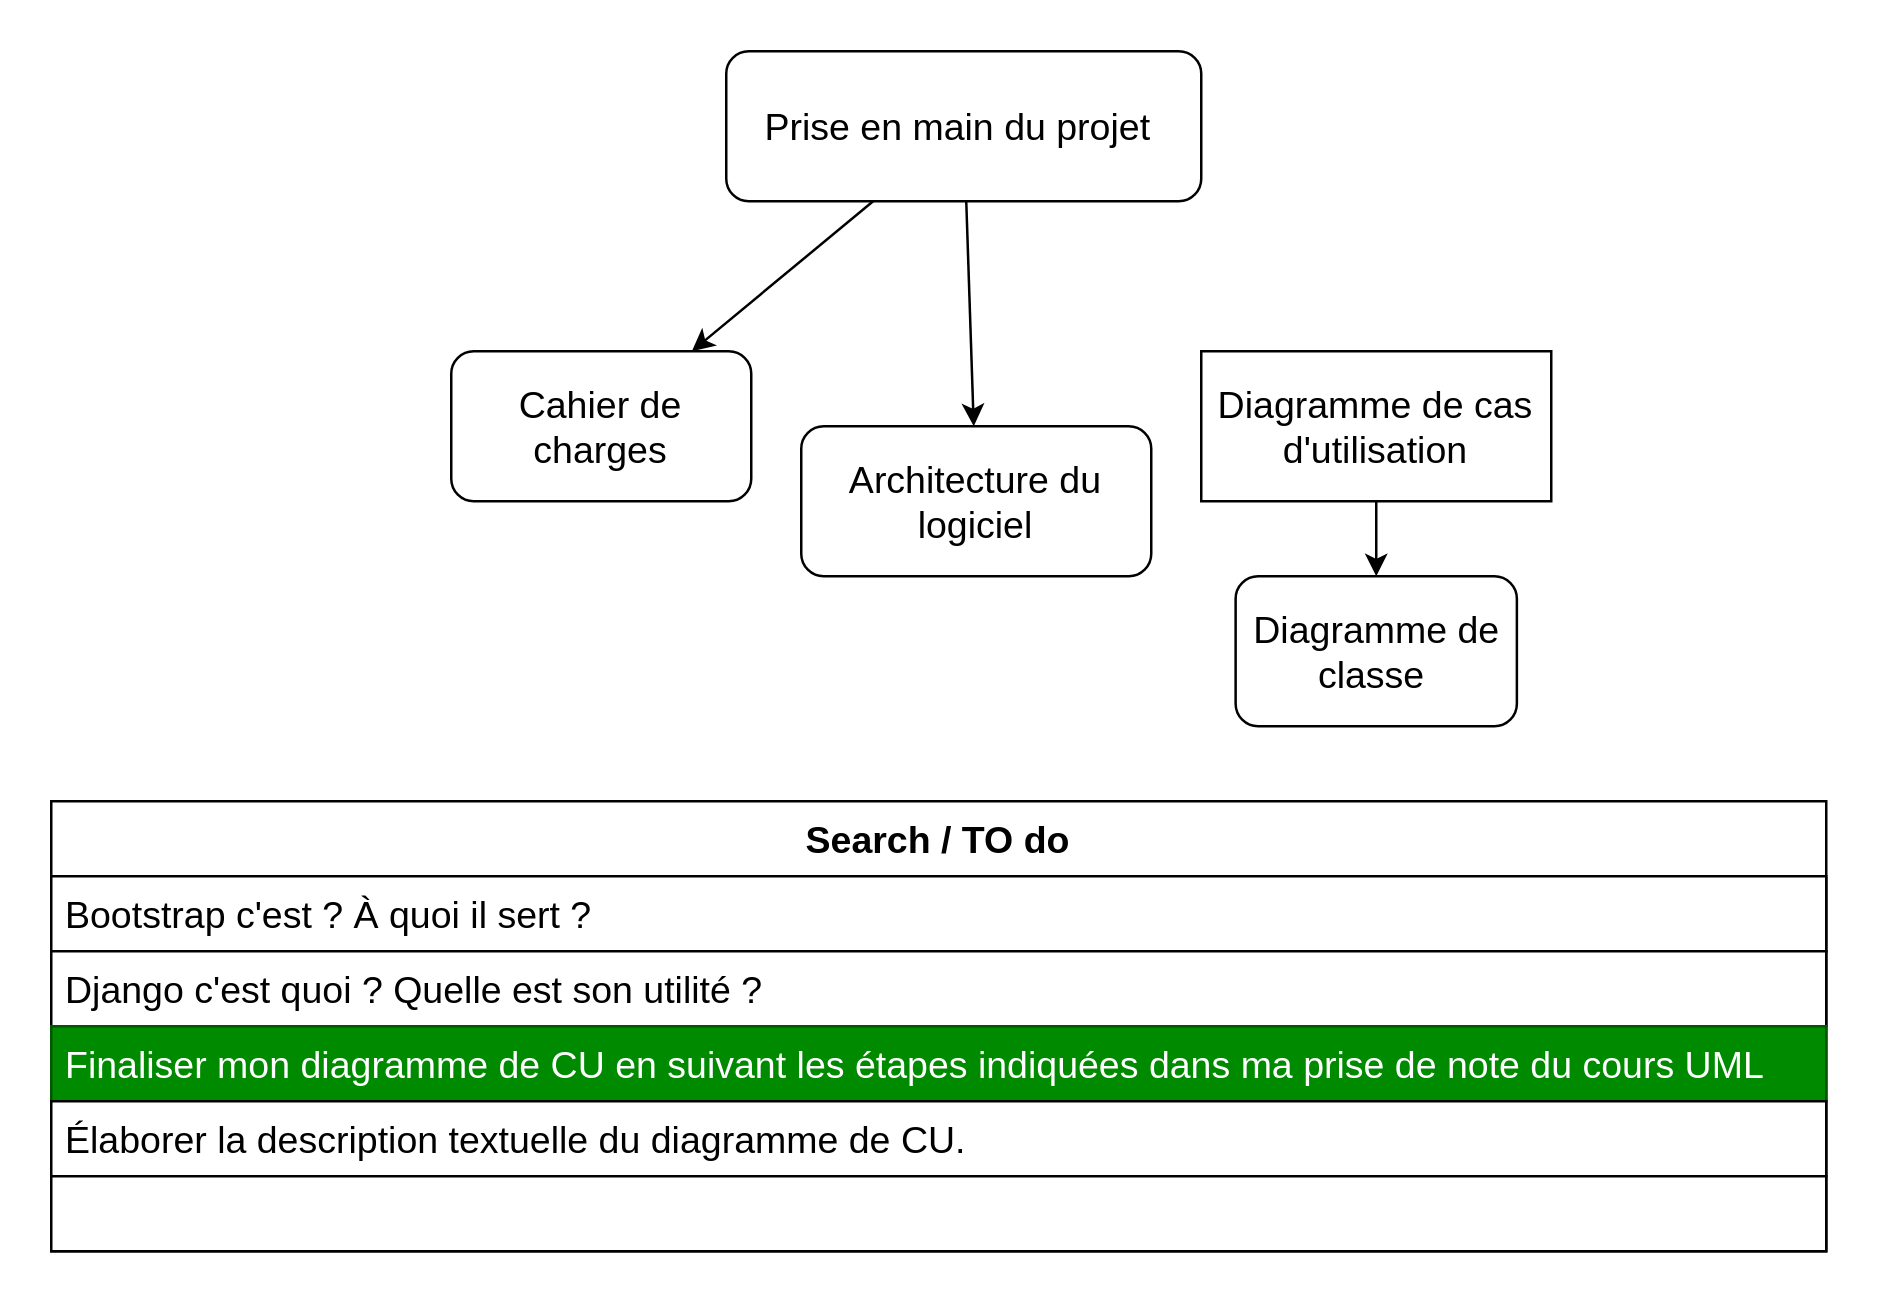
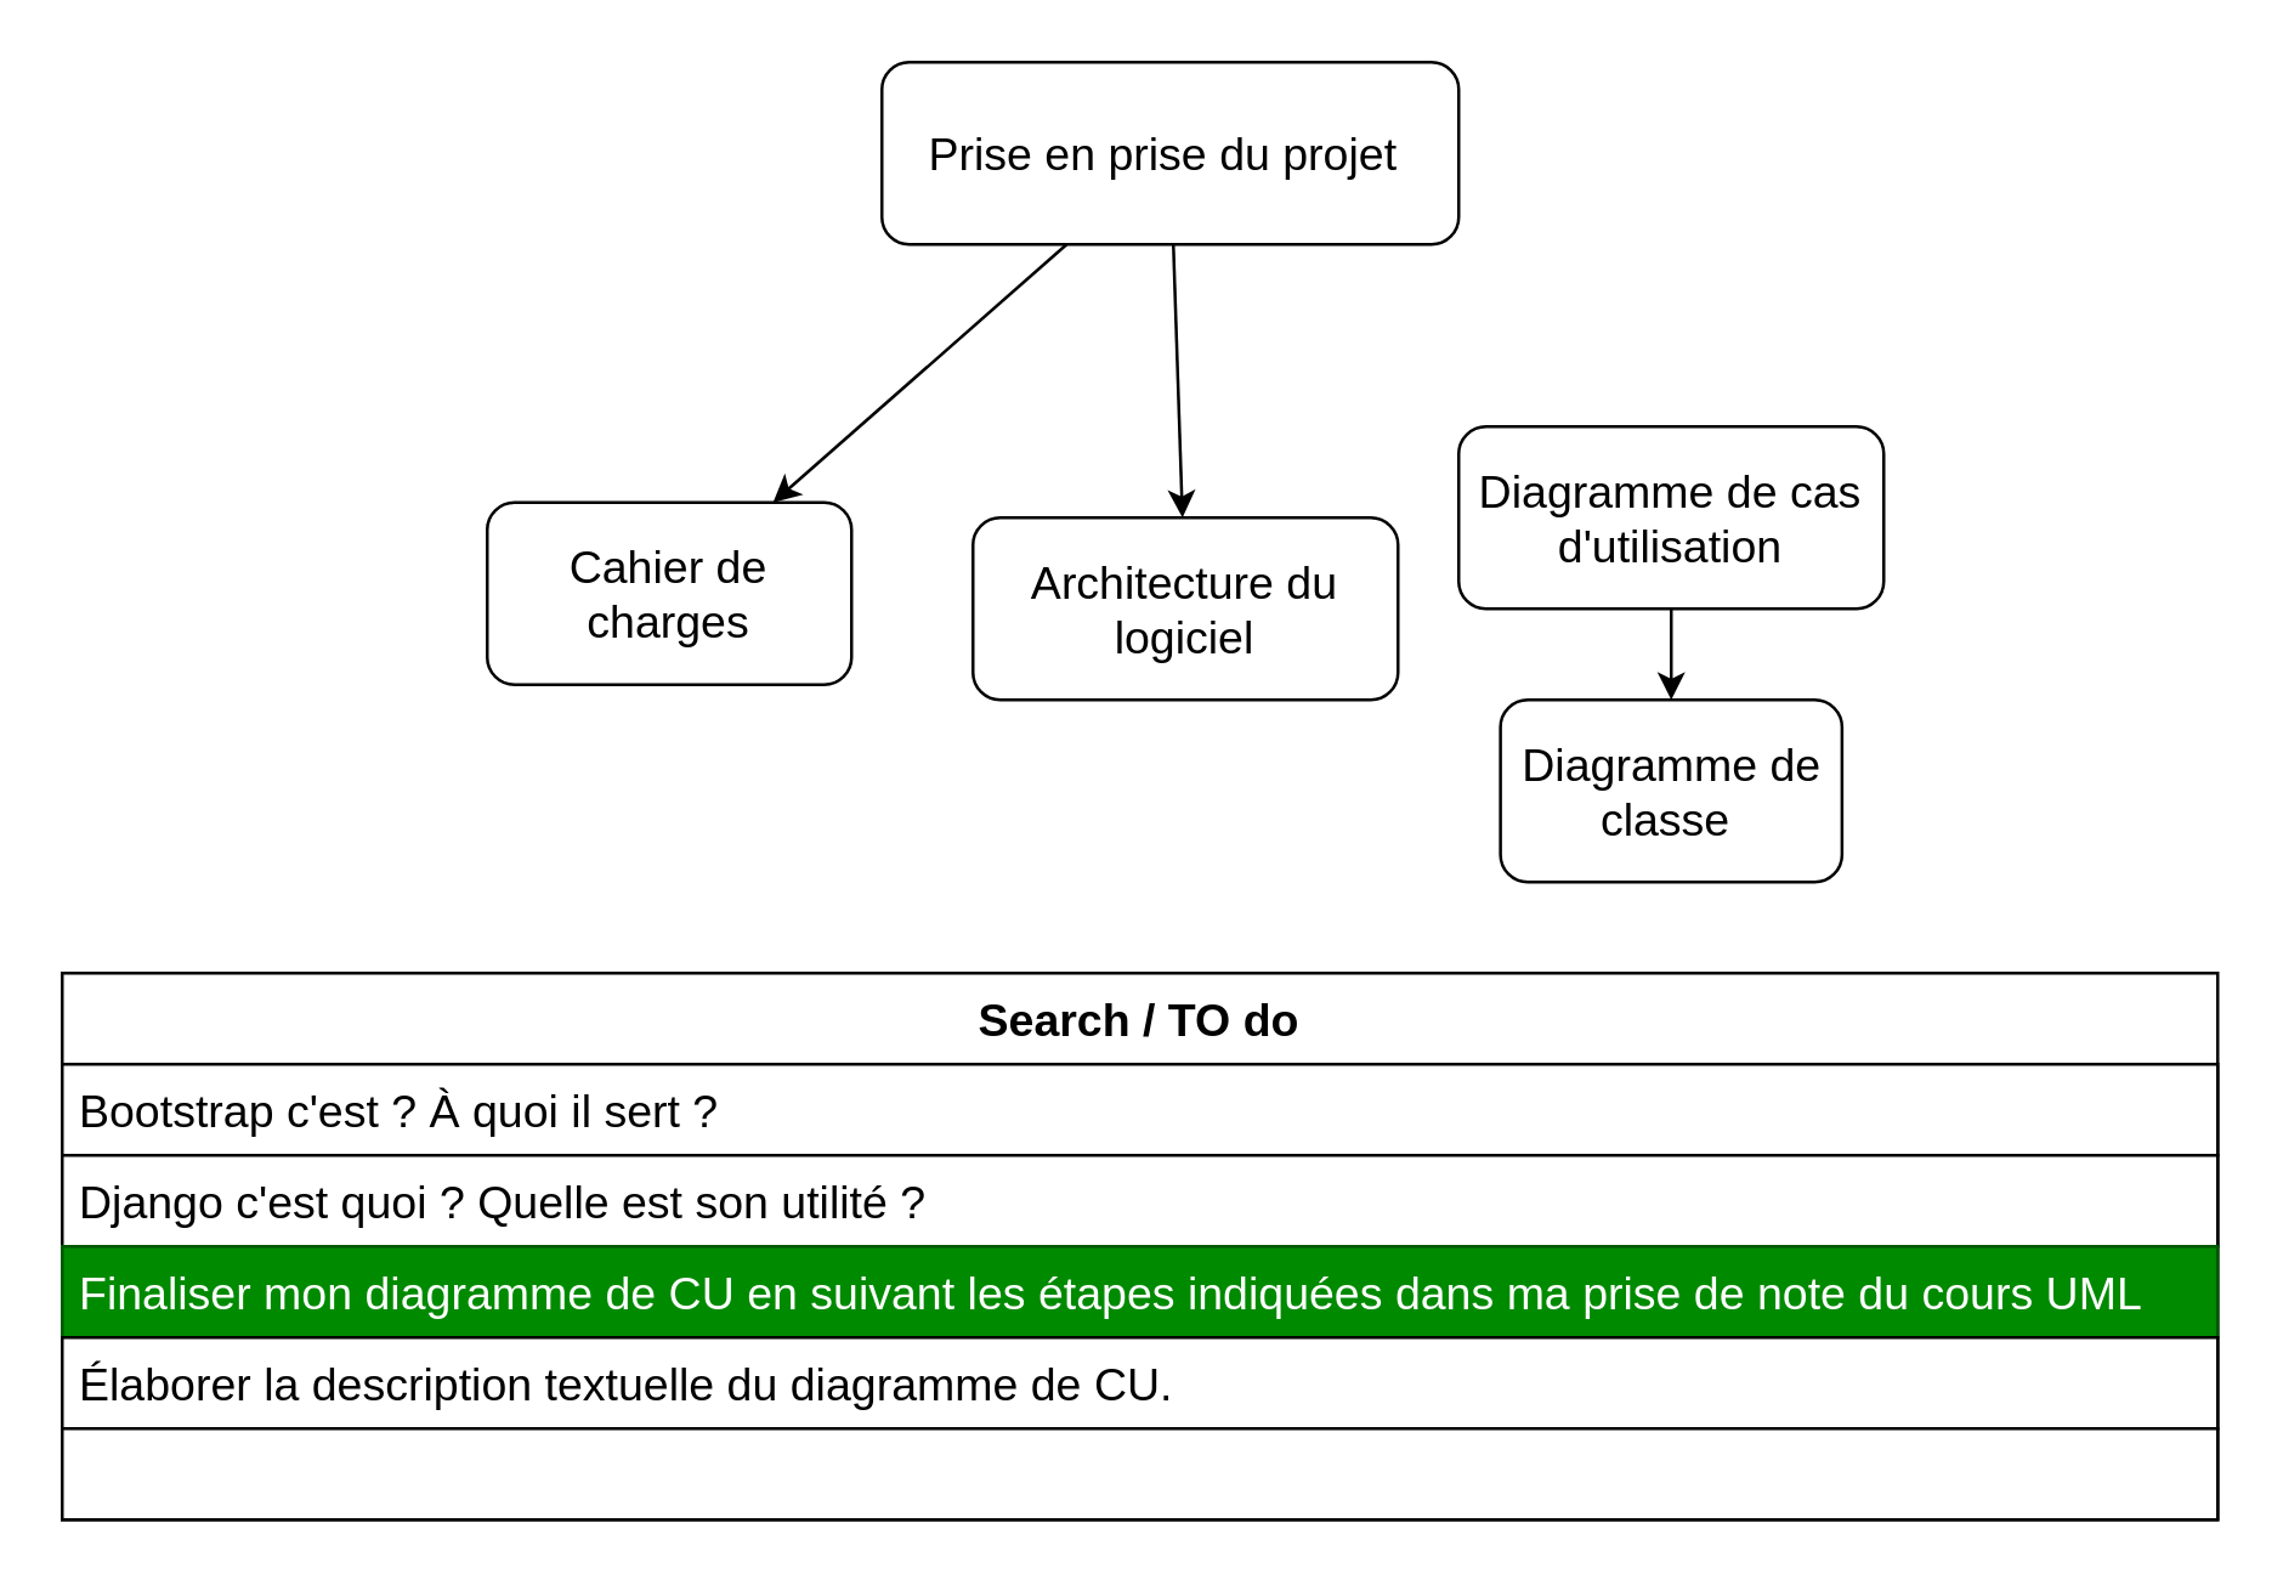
  <mxCell id="0" />
  <mxCell id="1" parent="0" />
  <mxCell id="2" value="" style="rounded=0;orthogonalLoop=1;jettySize=auto;html=1;" parent="1" source="4" target="5" edge="1"><mxGeometry relative="1" as="geometry" /></mxCell>
  <mxCell id="3" value="" style="rounded=0;orthogonalLoop=1;jettySize=auto;html=1;" parent="1" source="4" target="9" edge="1"><mxGeometry relative="1" as="geometry" /></mxCell>
- <mxCell id="4" value="Prise en main du projet&amp;nbsp;" style="rounded=1;whiteSpace=wrap;html=1;fontSize=15;" parent="1" vertex="1"><mxGeometry x="290" y="20" width="190" height="60" as="geometry" /></mxCell>
- <mxCell id="5" value="Cahier de charges" style="whiteSpace=wrap;html=1;rounded=1;fontSize=15;" parent="1" vertex="1"><mxGeometry x="180" y="140" width="120" height="60" as="geometry" /></mxCell>
+ <mxCell id="4" value="Prise en prise du projet&amp;nbsp;" style="rounded=1;whiteSpace=wrap;html=1;fontSize=15;" parent="1" vertex="1"><mxGeometry x="290" y="20" width="190" height="60" as="geometry" /></mxCell>
+ <mxCell id="5" value="Cahier de charges" style="whiteSpace=wrap;html=1;rounded=1;fontSize=15;" parent="1" vertex="1"><mxGeometry x="160" y="165" width="120" height="60" as="geometry" /></mxCell>
  <mxCell id="6" value="" style="rounded=0;orthogonalLoop=1;jettySize=auto;html=1;" parent="1" source="7" target="8" edge="1"><mxGeometry relative="1" as="geometry" /></mxCell>
- <mxCell id="7" value="Diagramme de cas d'utilisation" style="whiteSpace=wrap;html=1;fontSize=15;rounded=0;" parent="1" vertex="1"><mxGeometry x="480" y="140" width="140" height="60" as="geometry" /></mxCell>
+ <mxCell id="7" value="Diagramme de cas d'utilisation" style="whiteSpace=wrap;html=1;rounded=1;fontSize=15;" parent="1" vertex="1"><mxGeometry x="480" y="140" width="140" height="60" as="geometry" /></mxCell>
  <mxCell id="8" value="Diagramme de classe&amp;nbsp;" style="whiteSpace=wrap;html=1;rounded=1;fontSize=15;" parent="1" vertex="1"><mxGeometry x="493.75" y="230" width="112.5" height="60" as="geometry" /></mxCell>
  <mxCell id="9" value="Architecture du logiciel" style="whiteSpace=wrap;html=1;fontSize=15;rounded=1;" parent="1" vertex="1"><mxGeometry x="320" y="170" width="140" height="60" as="geometry" /></mxCell>
  <mxCell id="10" value="&lt;b&gt;Search / TO do&lt;/b&gt;" style="swimlane;fontStyle=0;childLayout=stackLayout;horizontal=1;startSize=30;horizontalStack=0;resizeParent=1;resizeParentMax=0;resizeLast=0;collapsible=1;marginBottom=0;whiteSpace=wrap;html=1;fontSize=15;" parent="1" vertex="1"><mxGeometry x="20" y="320" width="710" height="180" as="geometry" /></mxCell>
  <mxCell id="11" value="Bootstrap c'est ? À quoi il sert ?" style="text;strokeColor=default;fillColor=default;align=left;verticalAlign=middle;spacingLeft=4;spacingRight=4;overflow=hidden;points=[[0,0.5],[1,0.5]];portConstraint=eastwest;rotatable=0;whiteSpace=wrap;html=1;fontSize=15;" parent="10" vertex="1"><mxGeometry y="30" width="710" height="30" as="geometry" /></mxCell>
  <mxCell id="12" value="Django c'est quoi ? Quelle est son utilité ?" style="text;strokeColor=default;fillColor=default;align=left;verticalAlign=middle;spacingLeft=4;spacingRight=4;overflow=hidden;points=[[0,0.5],[1,0.5]];portConstraint=eastwest;rotatable=0;whiteSpace=wrap;html=1;fontSize=15;" parent="10" vertex="1"><mxGeometry y="60" width="710" height="30" as="geometry" /></mxCell>
  <mxCell id="13" value="Finaliser mon diagramme de CU en suivant les étapes indiquées dans ma prise de note du cours UML" style="text;strokeColor=#005700;fillColor=#008a00;align=left;verticalAlign=middle;spacingLeft=4;spacingRight=4;overflow=hidden;points=[[0,0.5],[1,0.5]];portConstraint=eastwest;rotatable=0;whiteSpace=wrap;html=1;fontSize=15;fontColor=#ffffff;" parent="10" vertex="1"><mxGeometry y="90" width="710" height="30" as="geometry" /></mxCell>
  <mxCell id="14" value="Élaborer la description textuelle du diagramme de CU." style="text;strokeColor=default;fillColor=default;align=left;verticalAlign=middle;spacingLeft=4;spacingRight=4;overflow=hidden;points=[[0,0.5],[1,0.5]];portConstraint=eastwest;rotatable=0;whiteSpace=wrap;html=1;fontSize=15;" parent="10" vertex="1"><mxGeometry y="120" width="710" height="30" as="geometry" /></mxCell>
  <mxCell id="15" style="text;strokeColor=default;fillColor=default;align=left;verticalAlign=middle;spacingLeft=4;spacingRight=4;overflow=hidden;points=[[0,0.5],[1,0.5]];portConstraint=eastwest;rotatable=0;whiteSpace=wrap;html=1;fontSize=15;" parent="10" vertex="1"><mxGeometry y="150" width="710" height="30" as="geometry" /></mxCell>
